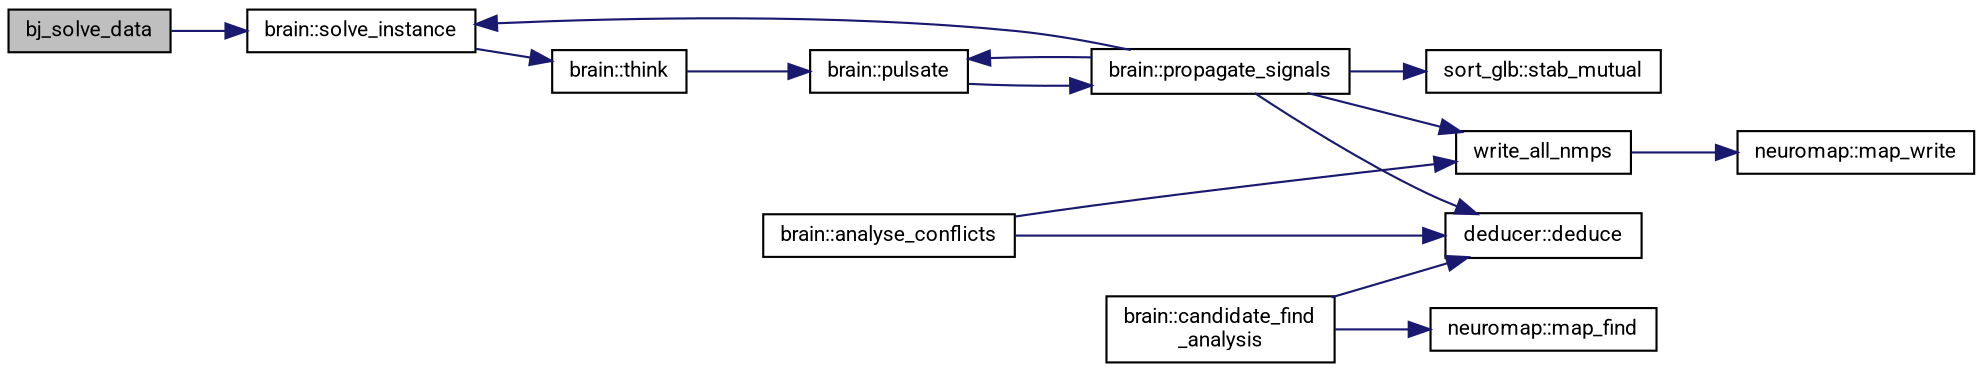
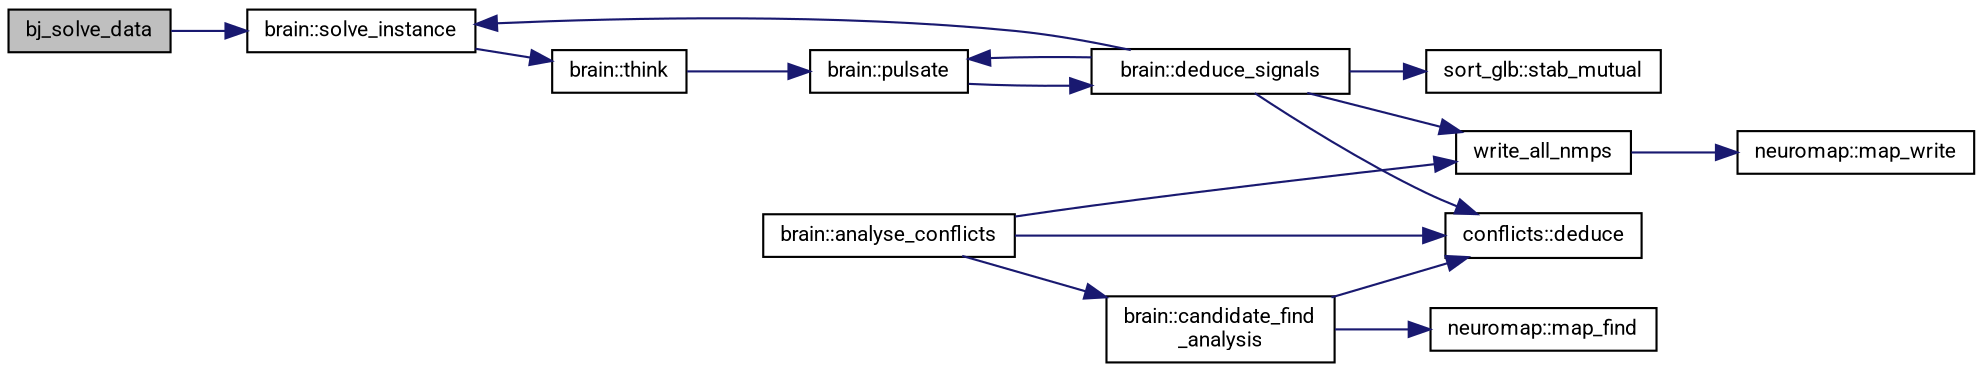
  digraph {
    fontname=Roboto
    rankdir=LR
    node [color=black fillcolor=white fontname=Roboto fontsize=10 shape=record style=filled]
    edge [color=midnightblue fontname=Roboto fontsize=10 labelfontname=Helvetica labelfontsize=10 style=solid]
    n1 [fillcolor=grey75 fontcolor=black height=0.2 label=bj_solve_data width=0.4]
    n2 [height=0.2 label="brain::solve_instance" width=0.4]
    n3 [height=0.2 label="brain::think" width=0.4]
    n4 [height=0.2 label="brain::pulsate" width=0.4]
-   n5 [height=0.2 label="brain::propagate_signals" width=0.4]
-   n6 [height=0.2 label="deducer::deduce" width=0.4]
+   n5 [height=0.2 label="brain::deduce_signals" width=0.4]
+   n6 [height=0.2 label="conflicts::deduce" width=0.4]
    n7 [height=0.2 label=write_all_nmps width=0.4]
    n8 [height=0.2 label="sort_glb::stab_mutual" width=0.4]
    n9 [height=0.2 label="neuromap::map_write" width=0.4]
    n10 [height=0.2 label="brain::analyse_conflicts" width=0.4]
    n11 [height=0.2 label="brain::candidate_find\l_analysis" width=0.4]
    n12 [height=0.2 label="neuromap::map_find" width=0.4]
    n1 -> n2
    n2 -> n3
    n3 -> n4
    n4 -> n5
    n5 -> n2
    n5 -> n4
    n5 -> n6
    n5 -> n7
    n5 -> n8
    n7 -> n9
    n10 -> n6
    n10 -> n7
+   n10 -> n11
    n11 -> n6
    n11 -> n12
  }
